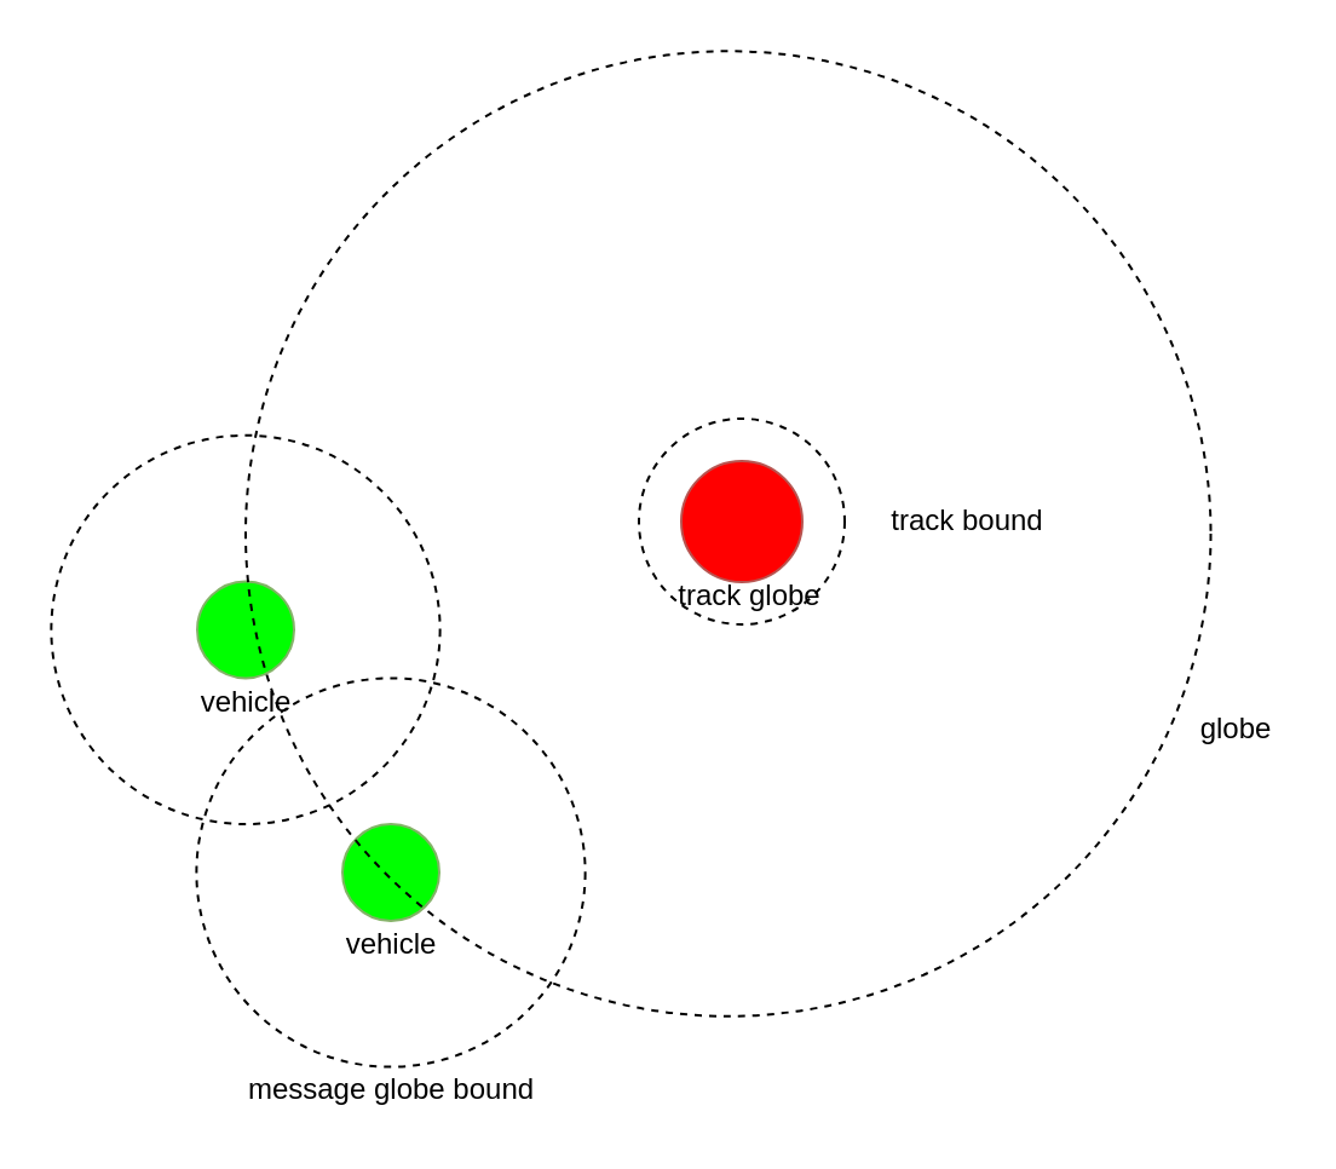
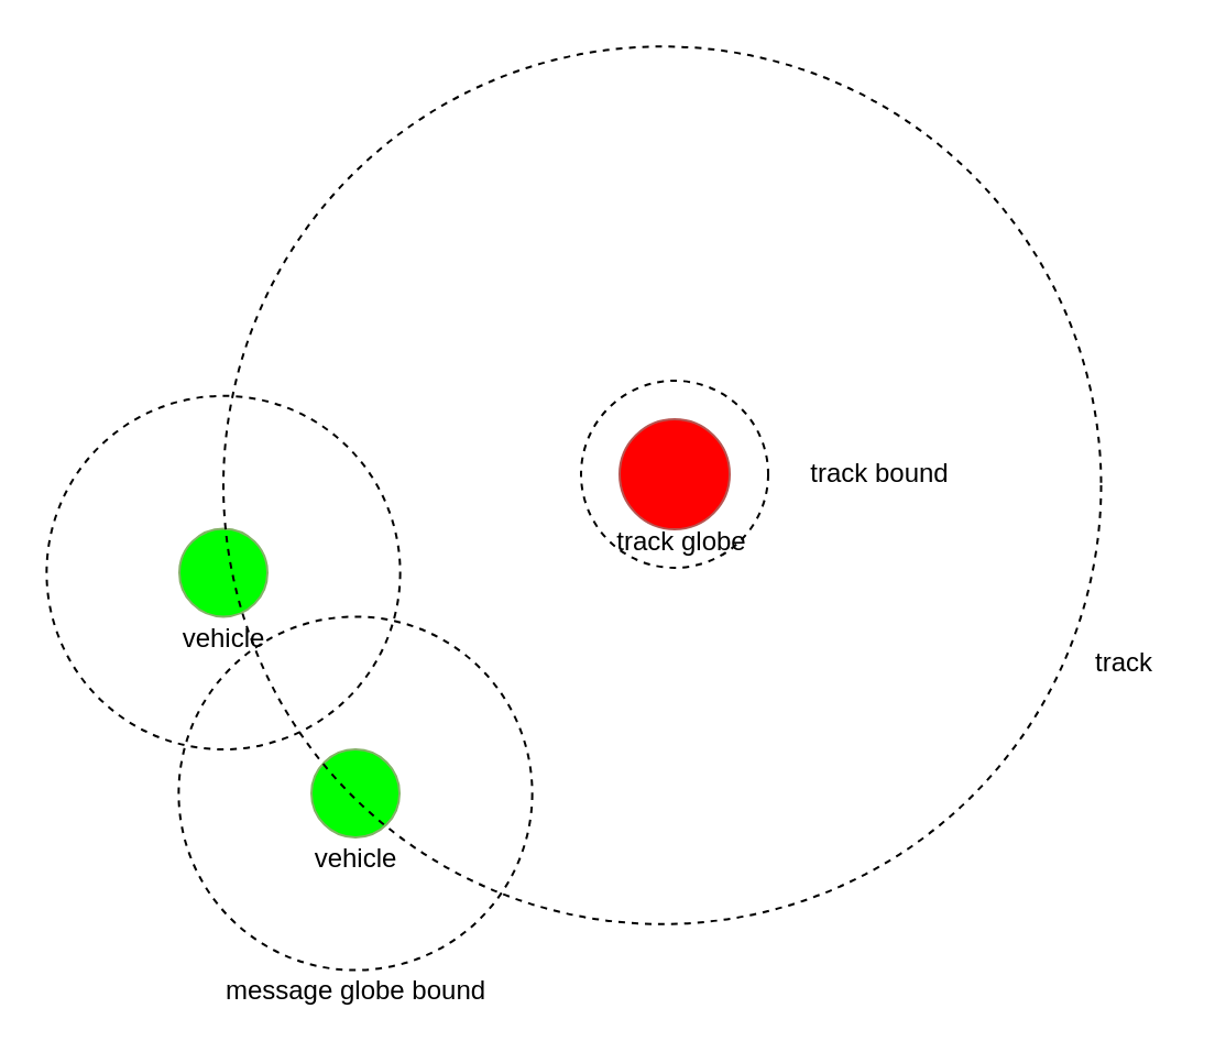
  <mxCell id="0" />
  <mxCell id="1" parent="0" />
  <mxCell id="2" value="" style="ellipse;whiteSpace=wrap;html=1;aspect=fixed;strokeColor=#82b366;fillColor=#00FF00;" vertex="1" parent="1"><mxGeometry x="141" y="340" width="40" height="40" as="geometry" /></mxCell>
  <mxCell id="3" value="" style="ellipse;whiteSpace=wrap;html=1;aspect=fixed;strokeColor=#82b366;fillColor=#00FF00;" vertex="1" parent="1"><mxGeometry x="81" y="239.69" width="40" height="40" as="geometry" /></mxCell>
  <mxCell id="4" value="" style="ellipse;whiteSpace=wrap;html=1;aspect=fixed;strokeColor=#b85450;fillColor=#FF0000;" vertex="1" parent="1"><mxGeometry x="281" y="190" width="50" height="50" as="geometry" /></mxCell>
  <mxCell id="5" value="" style="ellipse;whiteSpace=wrap;html=1;aspect=fixed;dashed=1;fillColor=none;" vertex="1" parent="1"><mxGeometry x="263.5" y="172.5" width="85" height="85" as="geometry" /></mxCell>
  <mxCell id="6" value="" style="ellipse;whiteSpace=wrap;html=1;aspect=fixed;dashed=1;fillColor=none;" vertex="1" parent="1"><mxGeometry x="101" y="20.63" width="398.75" height="398.75" as="geometry" /></mxCell>
  <mxCell id="7" value="" style="ellipse;whiteSpace=wrap;html=1;aspect=fixed;dashed=1;fillColor=none;" vertex="1" parent="1"><mxGeometry x="20.69" y="179.38" width="160.62" height="160.62" as="geometry" /></mxCell>
  <mxCell id="8" value="" style="ellipse;whiteSpace=wrap;html=1;aspect=fixed;dashed=1;fillColor=none;" vertex="1" parent="1"><mxGeometry x="80.69" y="279.69" width="160.62" height="160.62" as="geometry" /></mxCell>
  <mxCell id="9" value="track bound" style="text;html=1;resizable=0;autosize=1;align=center;verticalAlign=middle;points=[];fillColor=none;strokeColor=none;rounded=0;dashed=1;" vertex="1" parent="1"><mxGeometry x="348.5" y="205" width="100" height="20" as="geometry" /></mxCell>
- <mxCell id="10" value="globe" style="text;html=1;resizable=0;autosize=1;align=center;verticalAlign=middle;points=[];fillColor=none;strokeColor=none;rounded=0;dashed=1;" vertex="1" parent="1"><mxGeometry x="490" y="291" width="40" height="20" as="geometry" /></mxCell>
+ <mxCell id="10" value="track" style="text;html=1;resizable=0;autosize=1;align=center;verticalAlign=middle;points=[];fillColor=none;strokeColor=none;rounded=0;dashed=1;" vertex="1" parent="1"><mxGeometry x="490" y="291" width="40" height="20" as="geometry" /></mxCell>
  <mxCell id="11" value="vehicle" style="text;html=1;align=center;verticalAlign=middle;resizable=0;points=[];autosize=1;" vertex="1" parent="1"><mxGeometry x="136" y="380" width="50" height="20" as="geometry" /></mxCell>
  <mxCell id="12" value="vehicle" style="text;html=1;resizable=0;autosize=1;align=center;verticalAlign=middle;points=[];fillColor=none;strokeColor=none;rounded=0;dashed=1;" vertex="1" parent="1"><mxGeometry x="76" y="280" width="50" height="20" as="geometry" /></mxCell>
  <mxCell id="13" value="track globe" style="text;html=1;resizable=0;autosize=1;align=center;verticalAlign=middle;points=[];fillColor=none;strokeColor=none;rounded=0;dashed=1;" vertex="1" parent="1"><mxGeometry x="263.5" y="236" width="90" height="20" as="geometry" /></mxCell>
  <mxCell id="14" value="message globe bound" style="text;html=1;resizable=0;autosize=1;align=center;verticalAlign=middle;points=[];fillColor=none;strokeColor=none;rounded=0;dashed=1;" vertex="1" parent="1"><mxGeometry x="86" y="440.31" width="150" height="20" as="geometry" /></mxCell>
